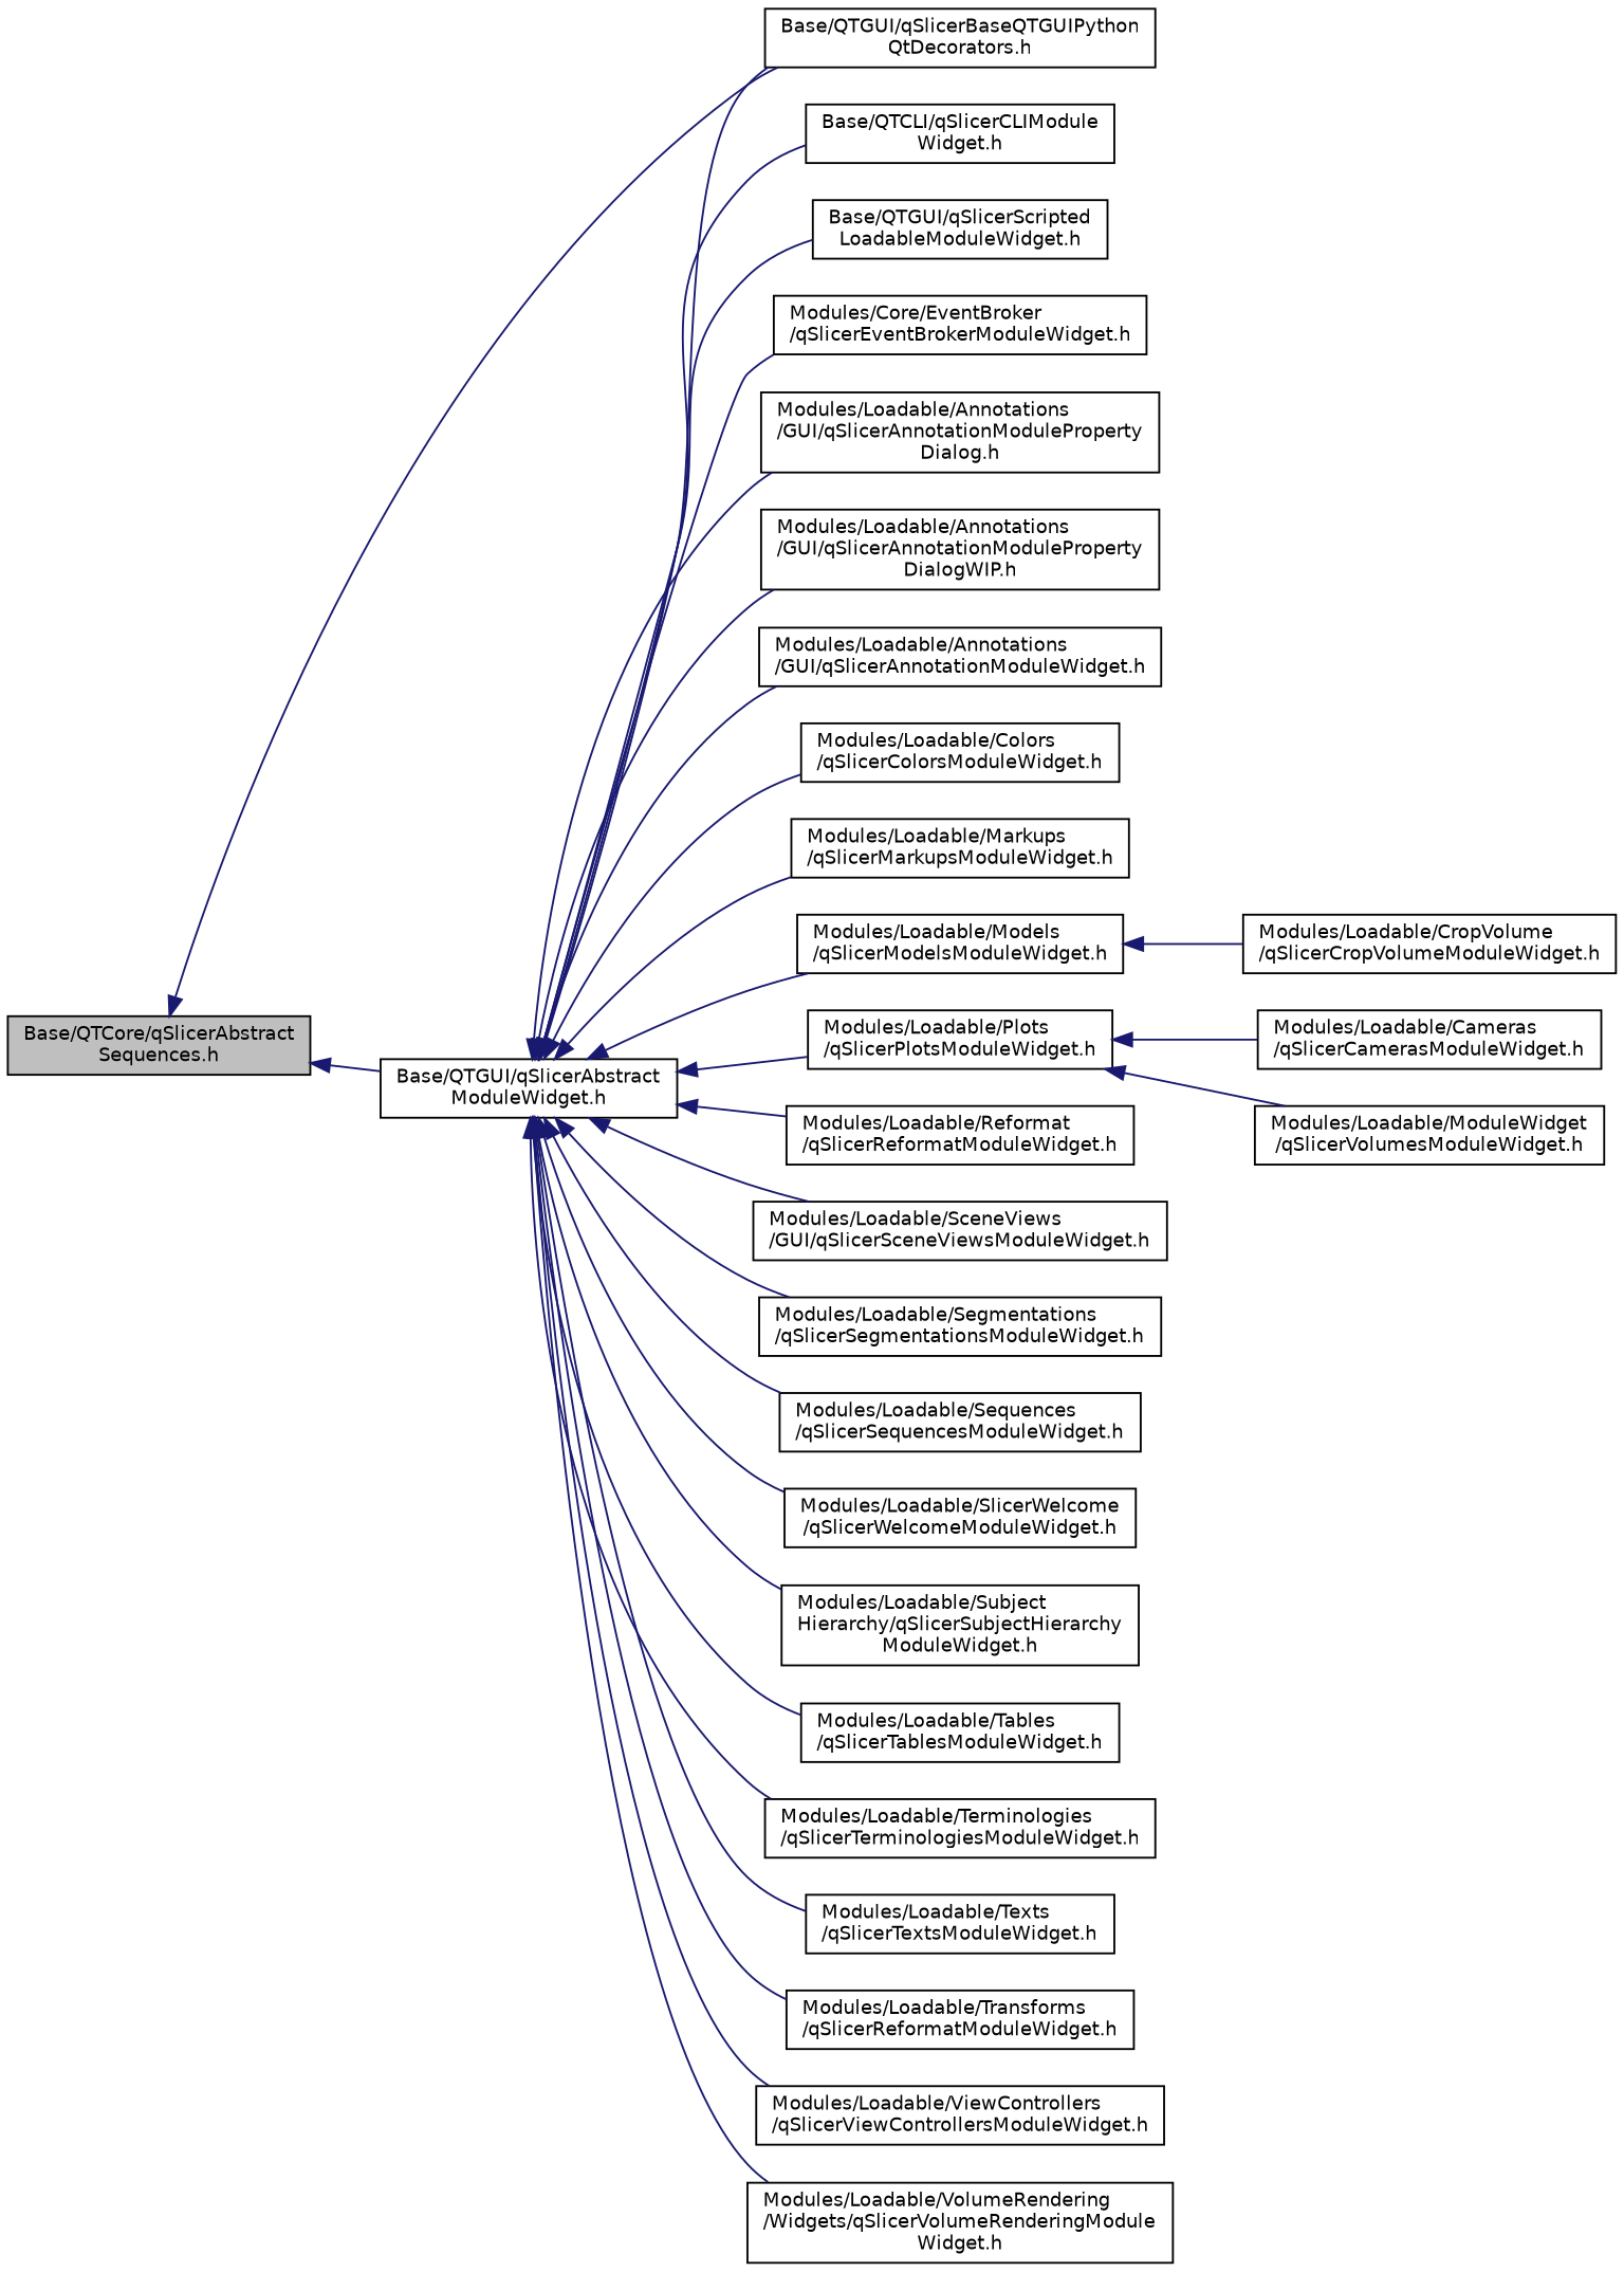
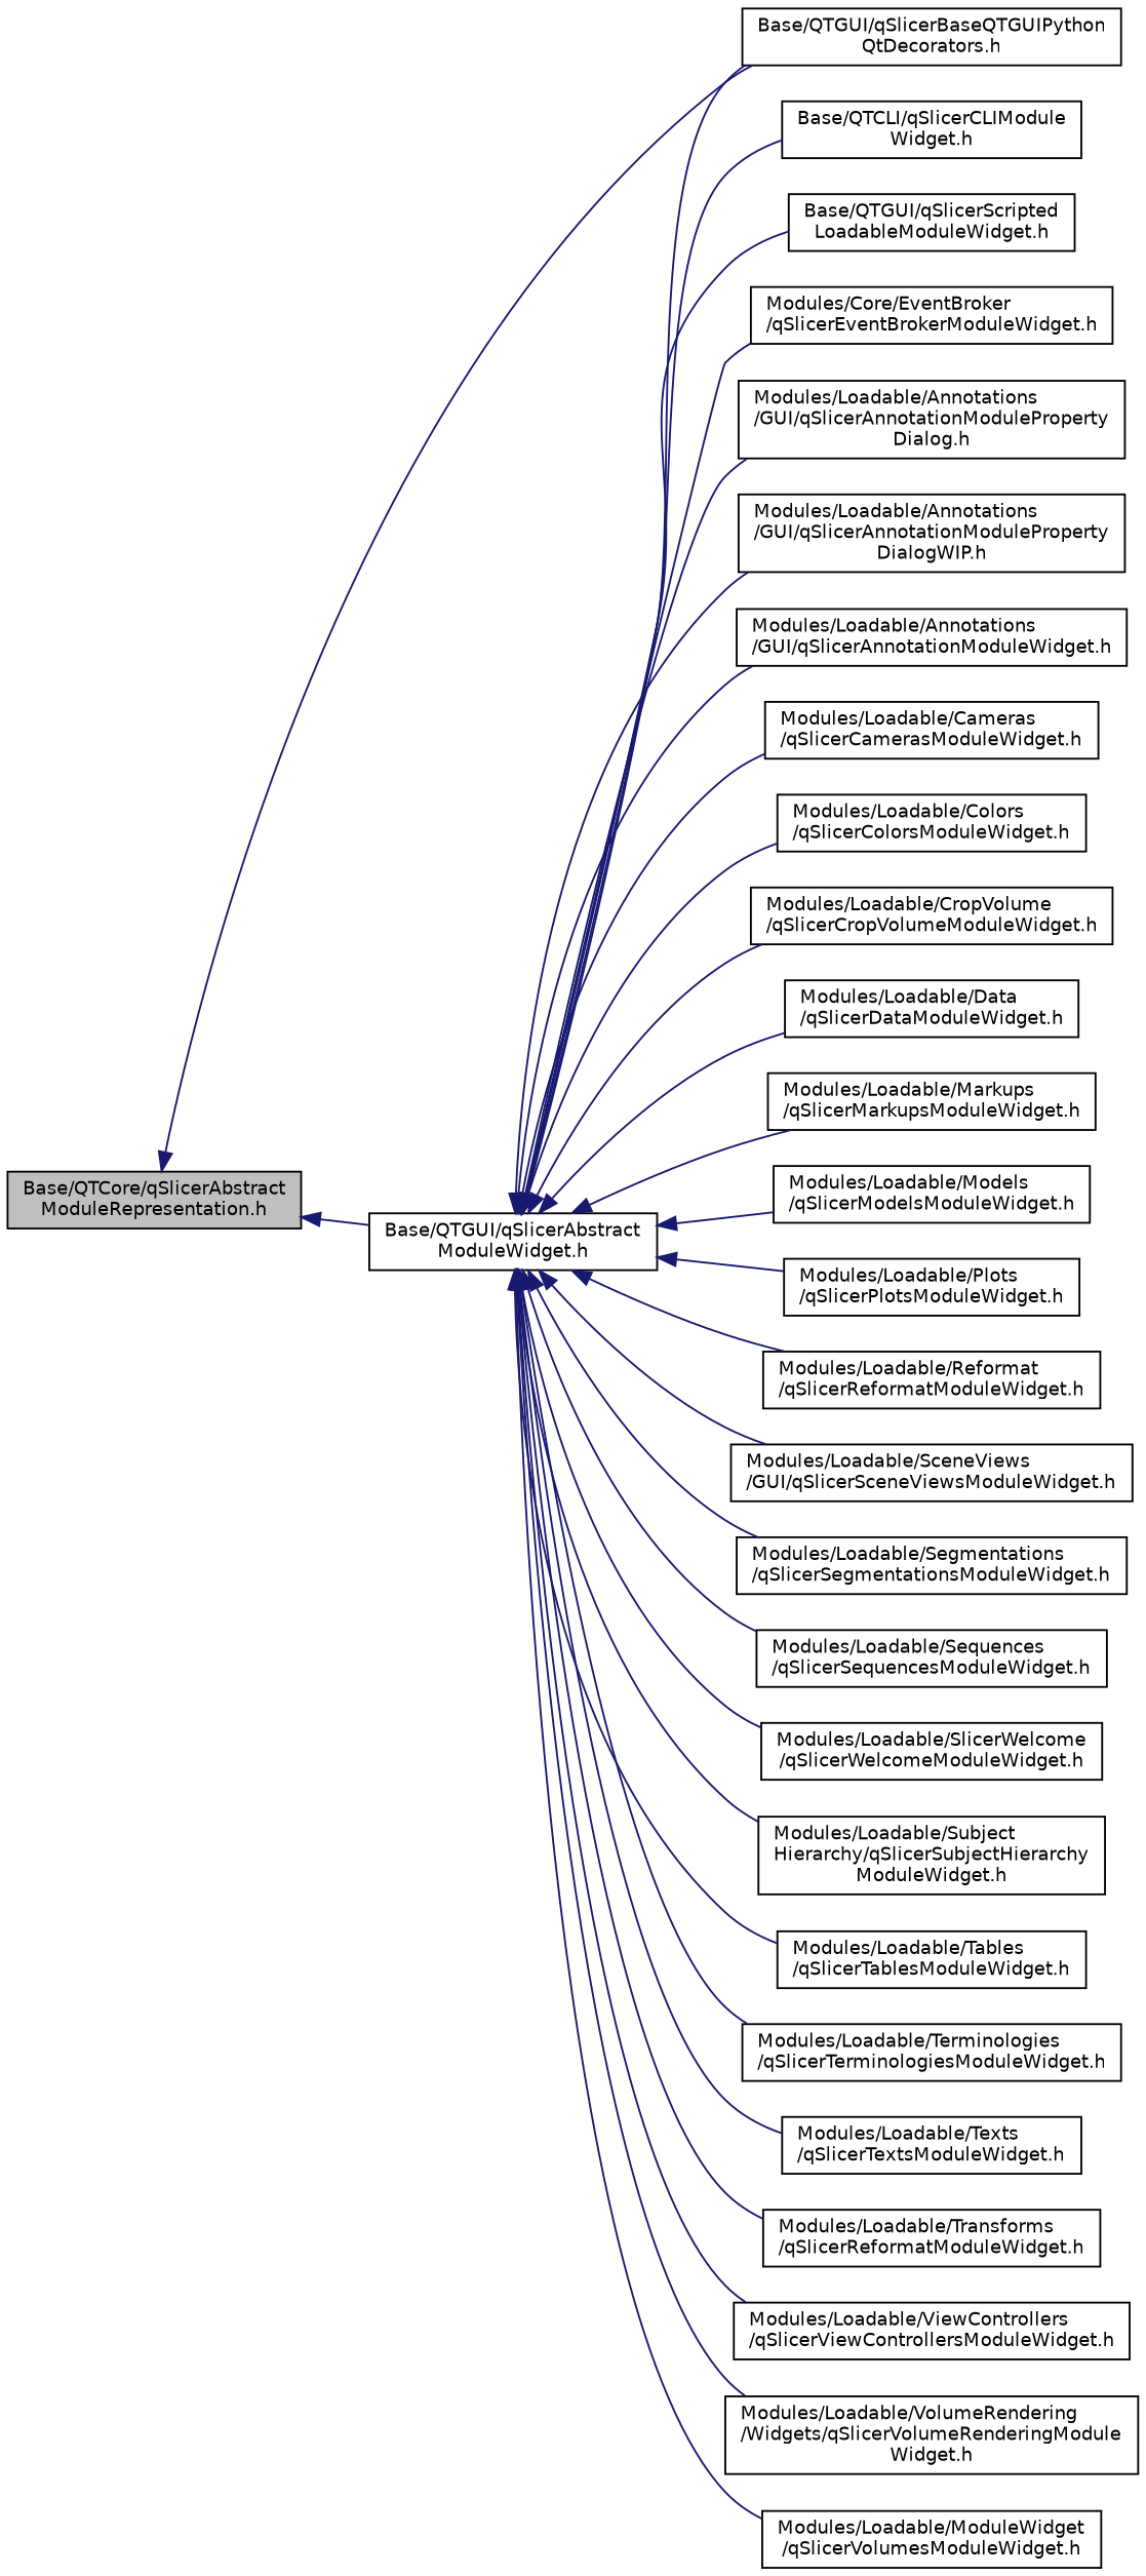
  digraph {
    rankdir=LR
    node [color=black fontname=Helvetica fontsize=10 shape=record]
    edge [color=midnightblue dir=back fontname=Helvetica fontsize=10 labelfontname=Helvetica labelfontsize=10 style=solid]
-   n1 [fillcolor=grey75 fontcolor=black height=0.2 label="Base/QTCore/qSlicerAbstract\lSequences.h" style=filled width=0.4]
+   n1 [fillcolor=grey75 fontcolor=black height=0.2 label="Base/QTCore/qSlicerAbstract\lModuleRepresentation.h" style=filled width=0.4]
    n2 [height=0.2 label="Base/QTGUI/qSlicerAbstract\lModuleWidget.h" width=0.4]
    n3 [height=0.2 label="Base/QTGUI/qSlicerBaseQTGUIPython\lQtDecorators.h" width=0.4]
    n4 [height=0.2 label="Base/QTCLI/qSlicerCLIModule\lWidget.h" width=0.4]
    n5 [height=0.2 label="Base/QTGUI/qSlicerScripted\lLoadableModuleWidget.h" width=0.4]
    n6 [height=0.2 label="Modules/Core/EventBroker\l/qSlicerEventBrokerModuleWidget.h" width=0.4]
    n7 [height=0.2 label="Modules/Loadable/Annotations\l/GUI/qSlicerAnnotationModuleProperty\lDialog.h" width=0.4]
    n8 [height=0.2 label="Modules/Loadable/Annotations\l/GUI/qSlicerAnnotationModuleProperty\lDialogWIP.h" width=0.4]
    n9 [height=0.2 label="Modules/Loadable/Annotations\l/GUI/qSlicerAnnotationModuleWidget.h" width=0.4]
    n10 [height=0.2 label="Modules/Loadable/Cameras\l/qSlicerCamerasModuleWidget.h" width=0.4]
    n11 [height=0.2 label="Modules/Loadable/Colors\l/qSlicerColorsModuleWidget.h" width=0.4]
    n12 [height=0.2 label="Modules/Loadable/CropVolume\l/qSlicerCropVolumeModuleWidget.h" width=0.4]
+   n13 [height=0.2 label="Modules/Loadable/Data\l/qSlicerDataModuleWidget.h" width=0.4]
    n14 [height=0.2 label="Modules/Loadable/Markups\l/qSlicerMarkupsModuleWidget.h" width=0.4]
    n15 [height=0.2 label="Modules/Loadable/Models\l/qSlicerModelsModuleWidget.h" width=0.4]
    n16 [height=0.2 label="Modules/Loadable/Plots\l/qSlicerPlotsModuleWidget.h" width=0.4]
    n17 [height=0.2 label="Modules/Loadable/Reformat\l/qSlicerReformatModuleWidget.h" width=0.4]
    n18 [height=0.2 label="Modules/Loadable/SceneViews\l/GUI/qSlicerSceneViewsModuleWidget.h" width=0.4]
    n19 [height=0.2 label="Modules/Loadable/Segmentations\l/qSlicerSegmentationsModuleWidget.h" width=0.4]
    n20 [height=0.2 label="Modules/Loadable/Sequences\l/qSlicerSequencesModuleWidget.h" width=0.4]
    n21 [height=0.2 label="Modules/Loadable/SlicerWelcome\l/qSlicerWelcomeModuleWidget.h" width=0.4]
    n22 [height=0.2 label="Modules/Loadable/Subject\lHierarchy/qSlicerSubjectHierarchy\lModuleWidget.h" width=0.4]
    n23 [height=0.2 label="Modules/Loadable/Tables\l/qSlicerTablesModuleWidget.h" width=0.4]
    n24 [height=0.2 label="Modules/Loadable/Terminologies\l/qSlicerTerminologiesModuleWidget.h" width=0.4]
    n25 [height=0.2 label="Modules/Loadable/Texts\l/qSlicerTextsModuleWidget.h" width=0.4]
    n26 [height=0.2 label="Modules/Loadable/Transforms\l/qSlicerReformatModuleWidget.h" width=0.4]
    n27 [height=0.2 label="Modules/Loadable/ViewControllers\l/qSlicerViewControllersModuleWidget.h" width=0.4]
    n28 [height=0.2 label="Modules/Loadable/VolumeRendering\l/Widgets/qSlicerVolumeRenderingModule\lWidget.h" width=0.4]
    n29 [height=0.2 label="Modules/Loadable/ModuleWidget\l/qSlicerVolumesModuleWidget.h" width=0.4]
    n1 -> n2
    n1 -> n3
    n2 -> n3
    n2 -> n4
    n2 -> n5
    n2 -> n6
    n2 -> n7
    n2 -> n8
    n2 -> n9
-   n16 -> n10
+   n2 -> n10
    n2 -> n11
-   n15 -> n12
+   n2 -> n12
+   n2 -> n13
    n2 -> n14
    n2 -> n15
    n2 -> n16
    n2 -> n17
    n2 -> n18
    n2 -> n19
    n2 -> n20
    n2 -> n21
    n2 -> n22
    n2 -> n23
    n2 -> n24
    n2 -> n25
    n2 -> n26
    n2 -> n27
    n2 -> n28
-   n16 -> n29
+   n2 -> n29
  }
